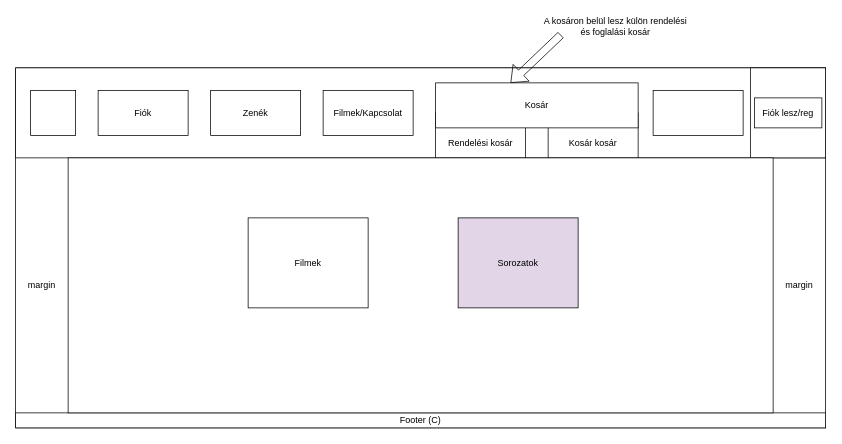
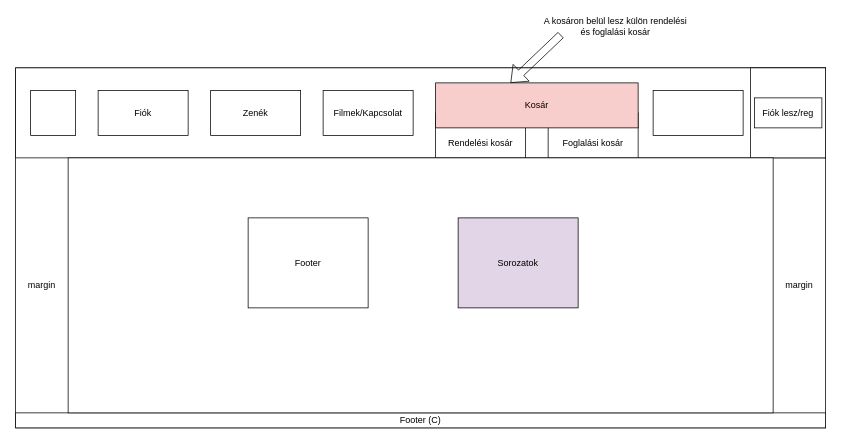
  <mxCell id="0" />
  <mxCell id="1" parent="0" />
  <mxCell id="2" value="" style="rounded=0;whiteSpace=wrap;html=1;" vertex="1" parent="1"><mxGeometry x="20" y="90" width="1080" height="480" as="geometry" /></mxCell>
  <mxCell id="3" value="" style="rounded=0;whiteSpace=wrap;html=1;" vertex="1" parent="1"><mxGeometry x="20" y="90" width="1080" height="120" as="geometry" /></mxCell>
  <mxCell id="4" style="edgeStyle=orthogonalEdgeStyle;rounded=0;orthogonalLoop=1;jettySize=auto;html=1;exitX=0.5;exitY=0;exitDx=0;exitDy=0;" edge="1" parent="1" source="5"><mxGeometry relative="1" as="geometry"><mxPoint x="560" y="550" as="targetPoint" /></mxGeometry></mxCell>
  <mxCell id="5" value="" style="rounded=0;whiteSpace=wrap;html=1;" vertex="1" parent="1"><mxGeometry x="20" y="550" width="1080" height="20" as="geometry" /></mxCell>
  <mxCell id="6" value="" style="rounded=0;whiteSpace=wrap;html=1;" vertex="1" parent="1"><mxGeometry x="1000" y="90" width="100" height="120" as="geometry" /></mxCell>
  <mxCell id="7" value="" style="rounded=0;whiteSpace=wrap;html=1;" vertex="1" parent="1"><mxGeometry x="130" y="120" width="120" height="60" as="geometry" /></mxCell>
  <mxCell id="8" value="" style="rounded=0;whiteSpace=wrap;html=1;" vertex="1" parent="1"><mxGeometry x="730" y="150" width="120" height="60" as="geometry" /></mxCell>
  <mxCell id="9" value="" style="rounded=0;whiteSpace=wrap;html=1;" vertex="1" parent="1"><mxGeometry x="280" y="120" width="120" height="60" as="geometry" /></mxCell>
  <mxCell id="10" value="" style="rounded=0;whiteSpace=wrap;html=1;" vertex="1" parent="1"><mxGeometry x="580" y="150" width="120" height="60" as="geometry" /></mxCell>
  <mxCell id="11" value="" style="rounded=0;whiteSpace=wrap;html=1;" vertex="1" parent="1"><mxGeometry x="430" y="120" width="120" height="60" as="geometry" /></mxCell>
  <mxCell id="12" value="" style="rounded=0;whiteSpace=wrap;html=1;" vertex="1" parent="1"><mxGeometry x="90" y="210" width="940" height="340" as="geometry" /></mxCell>
  <mxCell id="13" value="Fiók" style="text;html=1;align=center;verticalAlign=middle;whiteSpace=wrap;rounded=0;" vertex="1" parent="1"><mxGeometry x="130" y="120" width="120" height="60" as="geometry" /></mxCell>
  <mxCell id="14" value="" style="rounded=0;whiteSpace=wrap;html=1;" vertex="1" parent="1"><mxGeometry x="40" y="120" width="60" height="60" as="geometry" /></mxCell>
  <mxCell id="15" value="Zenék" style="text;html=1;align=center;verticalAlign=middle;whiteSpace=wrap;rounded=0;" vertex="1" parent="1"><mxGeometry x="280" y="120" width="120" height="60" as="geometry" /></mxCell>
  <mxCell id="16" value="Filmek/Kapcsolat" style="text;html=1;align=center;verticalAlign=middle;whiteSpace=wrap;rounded=0;" vertex="1" parent="1"><mxGeometry x="430" y="120" width="120" height="60" as="geometry" /></mxCell>
  <mxCell id="17" value="Rendelési kosár" style="text;html=1;align=center;verticalAlign=middle;whiteSpace=wrap;rounded=0;" vertex="1" parent="1"><mxGeometry x="580" y="160" width="120" height="60" as="geometry" /></mxCell>
  <mxCell id="18" value="Footer (C)" style="text;html=1;align=center;verticalAlign=middle;whiteSpace=wrap;rounded=0;" vertex="1" parent="1"><mxGeometry x="20" y="550" width="1080" height="20" as="geometry" /></mxCell>
  <mxCell id="19" value="margin" style="text;html=1;align=center;verticalAlign=middle;whiteSpace=wrap;rounded=0;" vertex="1" parent="1"><mxGeometry x="20" y="210" width="70" height="340" as="geometry" /></mxCell>
  <mxCell id="20" value="margin" style="text;html=1;align=center;verticalAlign=middle;whiteSpace=wrap;rounded=0;" vertex="1" parent="1"><mxGeometry x="1030" y="210" width="70" height="340" as="geometry" /></mxCell>
  <mxCell id="21" value="Fiók lesz/reg" style="rounded=0;whiteSpace=wrap;html=1;" vertex="1" parent="1"><mxGeometry x="1005" y="130" width="90" height="40" as="geometry" /></mxCell>
  <mxCell id="22" value="" style="rounded=0;whiteSpace=wrap;html=1;" vertex="1" parent="1"><mxGeometry x="870" y="120" width="120" height="60" as="geometry" /></mxCell>
- <mxCell id="23" value="Kosár kosár" style="text;html=1;align=center;verticalAlign=middle;whiteSpace=wrap;rounded=0;" vertex="1" parent="1"><mxGeometry x="730" y="160" width="120" height="60" as="geometry" /></mxCell>
- <mxCell id="24" value="Kosár" style="rounded=0;whiteSpace=wrap;html=1;" vertex="1" parent="1"><mxGeometry x="580" y="110" width="270" height="60" as="geometry" /></mxCell>
+ <mxCell id="23" value="Foglalási kosár" style="text;html=1;align=center;verticalAlign=middle;whiteSpace=wrap;rounded=0;" vertex="1" parent="1"><mxGeometry x="730" y="160" width="120" height="60" as="geometry" /></mxCell>
+ <mxCell id="24" value="Kosár" style="rounded=0;whiteSpace=wrap;html=1;fillColor=#f8cecc;" vertex="1" parent="1"><mxGeometry x="580" y="110" width="270" height="60" as="geometry" /></mxCell>
  <mxCell id="25" value="A kosáron belül lesz külön rendelési és foglalási kosár" style="text;html=1;align=center;verticalAlign=middle;whiteSpace=wrap;rounded=0;" vertex="1" parent="1"><mxGeometry x="720" y="20" width="200" height="30" as="geometry" /></mxCell>
  <mxCell id="26" value="" style="endArrow=classic;html=1;rounded=0;entryX=0.37;entryY=0;entryDx=0;entryDy=0;shape=flexArrow;entryPerimeter=0;exitX=0.135;exitY=0.867;exitDx=0;exitDy=0;exitPerimeter=0;" edge="1" parent="1" source="25" target="24"><mxGeometry width="50" height="50" relative="1" as="geometry"><mxPoint x="600" y="70" as="sourcePoint" /><mxPoint x="480" y="150" as="targetPoint" /></mxGeometry></mxCell>
- <mxCell id="27" value="Filmek" style="rounded=0;whiteSpace=wrap;html=1;" vertex="1" parent="1"><mxGeometry x="330" y="290" width="160" height="120" as="geometry" /></mxCell>
+ <mxCell id="27" value="Footer" style="rounded=0;whiteSpace=wrap;html=1;" vertex="1" parent="1"><mxGeometry x="330" y="290" width="160" height="120" as="geometry" /></mxCell>
  <mxCell id="28" value="Sorozatok" style="rounded=0;whiteSpace=wrap;html=1;fillColor=#e1d5e7;" vertex="1" parent="1"><mxGeometry x="610" y="290" width="160" height="120" as="geometry" /></mxCell>
